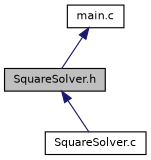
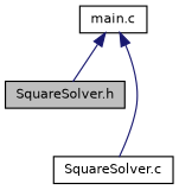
  digraph {
    node [color=black fillcolor=white fontname=Helvetica fontsize=10 shape=record style=filled]
    edge [color=midnightblue dir=back fontname=Helvetica fontsize=10 labelfontname=Helvetica labelfontsize=10 style=solid]
    n1 [fillcolor=grey75 fontcolor=black height=0.2 label="SquareSolver.h" width=0.4]
    n2 [height=0.2 label="SquareSolver.c" width=0.4]
    n3 [height=0.2 label="main.c" width=0.4]
-   n1 -> n2
+   n3 -> n2
    n3 -> n1
  }
